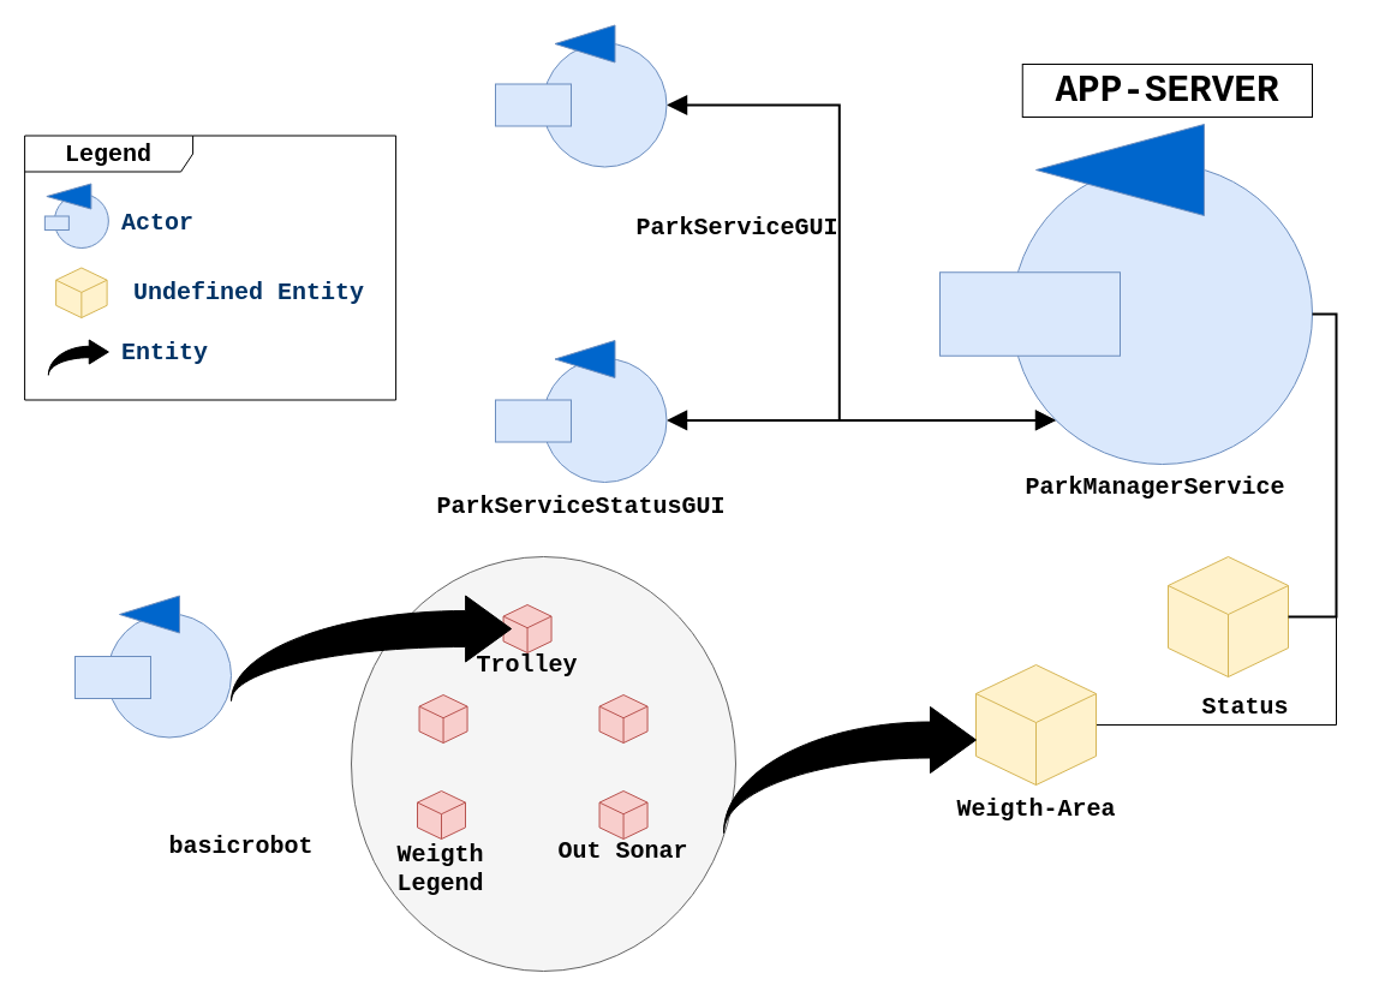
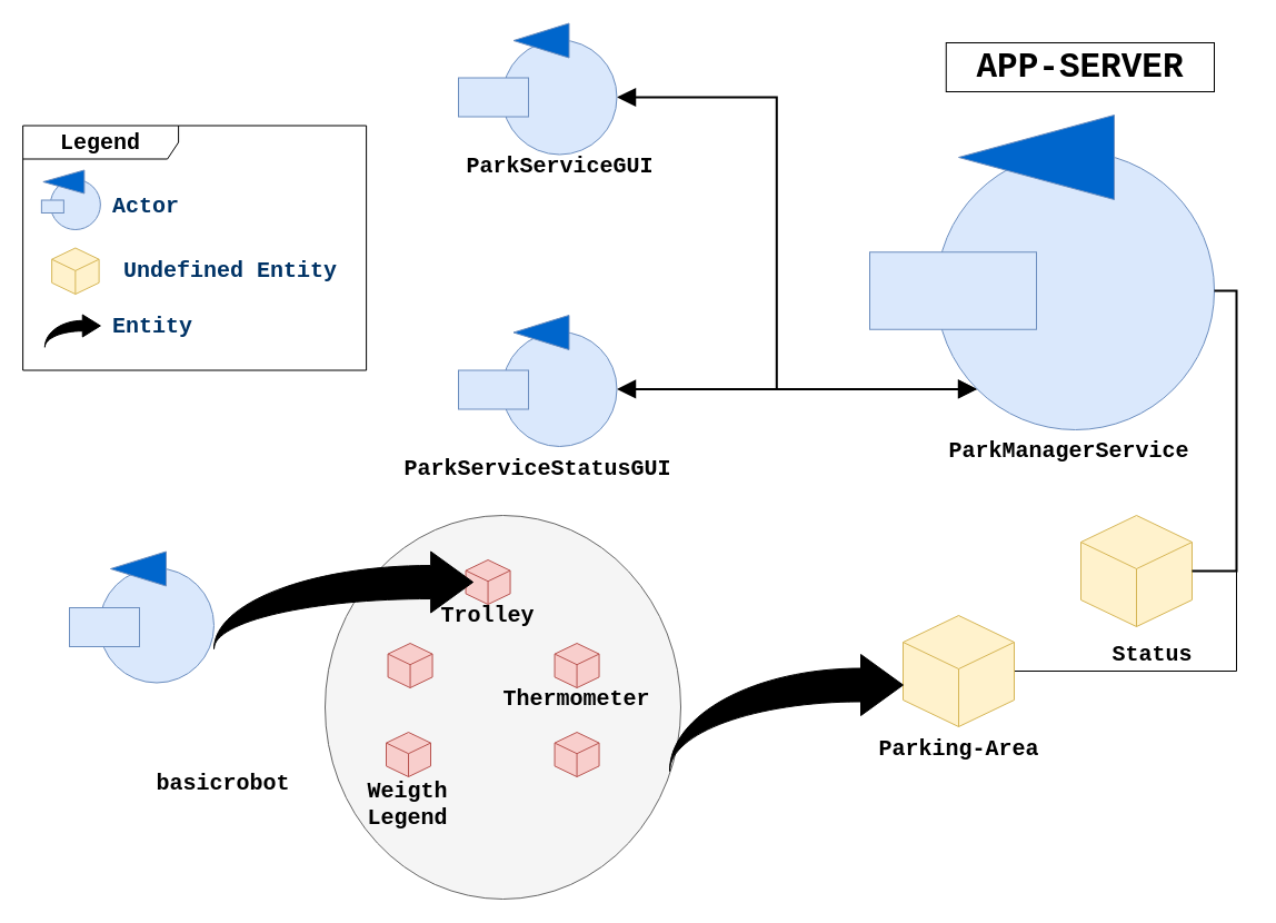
  <mxCell id="0" />
  <mxCell id="1" parent="0" />
  <mxCell id="2" value="" style="ellipse;whiteSpace=wrap;html=1;fontFamily=Courier New;fontSize=20;strokeColor=#666666;fillColor=#f5f5f5;fontColor=#333333;" parent="1" vertex="1"><mxGeometry x="292" y="463" width="320" height="345" as="geometry" /></mxCell>
  <mxCell id="3" value="" style="edgeStyle=orthogonalEdgeStyle;rounded=0;orthogonalLoop=1;jettySize=auto;html=1;entryX=1;entryY=0.5;entryDx=0;entryDy=0;fontFamily=Courier New;fontSize=20;endArrow=block;endFill=1;endSize=12;strokeWidth=2;startArrow=block;startFill=1;startSize=12;exitX=0;exitY=1;exitDx=0;exitDy=0;" parent="1" source="6" target="9" edge="1"><mxGeometry x="-0.176" relative="1" as="geometry"><mxPoint x="722" y="251.5" as="sourcePoint" /><mxPoint y="-1" as="offset" /></mxGeometry></mxCell>
  <mxCell id="4" style="edgeStyle=orthogonalEdgeStyle;rounded=0;orthogonalLoop=1;jettySize=auto;html=1;entryX=1;entryY=0.5;entryDx=0;entryDy=0;fontFamily=Courier New;fontSize=20;startArrow=block;startFill=1;endArrow=block;endFill=1;startSize=12;endSize=12;strokeWidth=2;exitX=0;exitY=1;exitDx=0;exitDy=0;" parent="1" source="6" target="12" edge="1"><mxGeometry relative="1" as="geometry"><mxPoint x="722" y="251.5" as="sourcePoint" /></mxGeometry></mxCell>
  <mxCell id="5" style="edgeStyle=orthogonalEdgeStyle;rounded=0;orthogonalLoop=1;jettySize=auto;html=1;entryX=1;entryY=0.5;entryDx=0;entryDy=0;entryPerimeter=0;endArrow=none;endFill=0;" edge="1" parent="1" source="6" target="21"><mxGeometry relative="1" as="geometry"><Array as="points"><mxPoint x="1112" y="261" /><mxPoint x="1112" y="603" /></Array></mxGeometry></mxCell>
  <mxCell id="6" value="" style="ellipse;whiteSpace=wrap;html=1;aspect=fixed;fillColor=#dae8fc;fontStyle=1;fontFamily=Courier New;fontSize=20;strokeColor=#6c8ebf;" parent="1" vertex="1"><mxGeometry x="842" y="136" width="250" height="250" as="geometry" /></mxCell>
  <mxCell id="7" value="" style="triangle;whiteSpace=wrap;html=1;rotation=-180;strokeColor=#6C8EBF;fillColor=#0066CC;" parent="1" vertex="1"><mxGeometry x="862" y="103" width="140" height="76" as="geometry" /></mxCell>
  <mxCell id="8" value="ParkManagerService" style="text;html=1;strokeColor=none;fillColor=none;align=center;verticalAlign=middle;whiteSpace=wrap;rounded=0;fontFamily=Courier New;fontStyle=1;fontSize=20;" parent="1" vertex="1"><mxGeometry x="840.75" y="394.5" width="241.25" height="20" as="geometry" /></mxCell>
  <mxCell id="9" value="" style="ellipse;whiteSpace=wrap;html=1;aspect=fixed;fillColor=#dae8fc;fontStyle=1;fontFamily=Courier New;fontSize=20;strokeColor=#6c8ebf;" parent="1" vertex="1"><mxGeometry x="451.5" y="35.5" width="103" height="103" as="geometry" /></mxCell>
  <mxCell id="10" value="" style="triangle;whiteSpace=wrap;html=1;rotation=-180;strokeColor=#6C8EBF;fillColor=#0066CC;" parent="1" vertex="1"><mxGeometry x="461.5" y="20.5" width="50" height="31" as="geometry" /></mxCell>
- <mxCell id="11" value="ParkServiceGUI" style="text;html=1;strokeColor=none;fillColor=none;align=center;verticalAlign=middle;whiteSpace=wrap;rounded=0;fontFamily=Courier New;fontStyle=1;fontSize=20;" parent="1" vertex="1"><mxGeometry x="456.75" y="178.5" width="312.5" height="20" as="geometry" /></mxCell>
+ <mxCell id="11" value="ParkServiceGUI" style="text;html=1;strokeColor=none;fillColor=none;align=center;verticalAlign=middle;whiteSpace=wrap;rounded=0;fontFamily=Courier New;fontStyle=1;fontSize=20;" parent="1" vertex="1"><mxGeometry x="346.75" y="138.5" width="312.5" height="20" as="geometry" /></mxCell>
  <mxCell id="12" value="" style="ellipse;whiteSpace=wrap;html=1;aspect=fixed;fillColor=#dae8fc;fontStyle=1;fontFamily=Courier New;fontSize=20;strokeColor=#6c8ebf;" parent="1" vertex="1"><mxGeometry x="451.5" y="298" width="103" height="103" as="geometry" /></mxCell>
  <mxCell id="13" value="" style="triangle;whiteSpace=wrap;html=1;rotation=-180;strokeColor=#6C8EBF;fillColor=#0066CC;" parent="1" vertex="1"><mxGeometry x="461.5" y="283" width="50" height="31" as="geometry" /></mxCell>
  <mxCell id="14" value="ParkServiceStatusGUI" style="text;html=1;strokeColor=none;fillColor=none;align=center;verticalAlign=middle;whiteSpace=wrap;rounded=0;fontFamily=Courier New;fontStyle=1;fontSize=20;" parent="1" vertex="1"><mxGeometry x="326.75" y="411" width="312.5" height="20" as="geometry" /></mxCell>
  <mxCell id="15" value="" style="whiteSpace=wrap;html=1;shape=mxgraph.basic.isocube;isoAngle=15;fontFamily=Courier New;fontSize=20;strokeColor=#d6b656;fillColor=#fff2cc;" parent="1" vertex="1"><mxGeometry x="972" y="463" width="100" height="100" as="geometry" /></mxCell>
  <mxCell id="16" value="Status" style="text;html=1;strokeColor=none;fillColor=none;align=center;verticalAlign=middle;whiteSpace=wrap;rounded=0;fontFamily=Courier New;fontStyle=1;fontSize=20;" parent="1" vertex="1"><mxGeometry x="947" y="578" width="178.75" height="20" as="geometry" /></mxCell>
  <mxCell id="17" style="edgeStyle=orthogonalEdgeStyle;rounded=0;orthogonalLoop=1;jettySize=auto;html=1;entryX=1;entryY=0.5;entryDx=0;entryDy=0;entryPerimeter=0;fontFamily=Courier New;fontSize=20;strokeWidth=2;endSize=12;endArrow=none;endFill=0;exitX=1;exitY=0.5;exitDx=0;exitDy=0;" parent="1" source="6" target="15" edge="1"><mxGeometry relative="1" as="geometry"><Array as="points"><mxPoint x="1112" y="261" /><mxPoint x="1112" y="513" /></Array><mxPoint x="1102" y="273" as="sourcePoint" /></mxGeometry></mxCell>
- <mxCell id="18" value="Weigth-Area" style="text;html=1;strokeColor=none;fillColor=none;align=center;verticalAlign=middle;whiteSpace=wrap;rounded=0;fontFamily=Courier New;fontStyle=1;fontSize=20;" parent="1" vertex="1"><mxGeometry x="772.63" y="663" width="178.75" height="20" as="geometry" /></mxCell>
+ <mxCell id="18" value="Parking-Area" style="text;html=1;strokeColor=none;fillColor=none;align=center;verticalAlign=middle;whiteSpace=wrap;rounded=0;fontFamily=Courier New;fontStyle=1;fontSize=20;" parent="1" vertex="1"><mxGeometry x="772.63" y="663" width="178.75" height="20" as="geometry" /></mxCell>
  <mxCell id="19" value="" style="group" parent="1" vertex="1" connectable="0"><mxGeometry x="312" y="578" width="113.12" height="60" as="geometry" /></mxCell>
  <mxCell id="20" value="" style="whiteSpace=wrap;html=1;shape=mxgraph.basic.isocube;isoAngle=15;fontFamily=Courier New;fontSize=20;strokeColor=#b85450;fillColor=#f8cecc;" parent="19" vertex="1"><mxGeometry x="36.56" width="40" height="40" as="geometry" /></mxCell>
  <mxCell id="21" value="" style="whiteSpace=wrap;html=1;shape=mxgraph.basic.isocube;isoAngle=15;fontFamily=Courier New;fontSize=20;strokeColor=#d6b656;fillColor=#fff2cc;" parent="1" vertex="1"><mxGeometry x="812" y="553" width="100" height="100" as="geometry" /></mxCell>
  <mxCell id="22" value="" style="group" parent="1" vertex="1" connectable="0"><mxGeometry x="382" y="503" width="113.12" height="60" as="geometry" /></mxCell>
  <mxCell id="23" value="" style="whiteSpace=wrap;html=1;shape=mxgraph.basic.isocube;isoAngle=15;fontFamily=Courier New;fontSize=20;strokeColor=#b85450;fillColor=#f8cecc;" parent="22" vertex="1"><mxGeometry x="36.56" width="40" height="40" as="geometry" /></mxCell>
  <mxCell id="24" value="Trolley" style="text;html=1;strokeColor=none;fillColor=none;align=center;verticalAlign=middle;whiteSpace=wrap;rounded=0;fontFamily=Courier New;fontStyle=1;fontSize=20;" parent="22" vertex="1"><mxGeometry y="40" width="113.12" height="20" as="geometry" /></mxCell>
  <mxCell id="25" value="" style="html=1;shadow=0;dashed=0;align=center;verticalAlign=middle;shape=mxgraph.arrows2.jumpInArrow;dy=15;dx=38;arrowHead=55;fontFamily=Courier New;fontSize=20;strokeColor=#000000;fillColor=#000000;" parent="1" vertex="1"><mxGeometry x="602" y="588" width="210" height="105" as="geometry" /></mxCell>
  <mxCell id="26" value="" style="group" parent="1" vertex="1" connectable="0"><mxGeometry x="462" y="578" width="113.12" height="60" as="geometry" /></mxCell>
  <mxCell id="27" value="" style="whiteSpace=wrap;html=1;shape=mxgraph.basic.isocube;isoAngle=15;fontFamily=Courier New;fontSize=20;strokeColor=#b85450;fillColor=#f8cecc;" parent="26" vertex="1"><mxGeometry x="36.56" width="40" height="40" as="geometry" /></mxCell>
+ <mxCell id="28" value="Thermometer" style="text;html=1;strokeColor=none;fillColor=none;align=center;verticalAlign=middle;whiteSpace=wrap;rounded=0;fontFamily=Courier New;fontStyle=1;fontSize=20;" parent="26" vertex="1"><mxGeometry y="40" width="113.12" height="20" as="geometry" /></mxCell>
  <mxCell id="29" value="" style="group" parent="1" vertex="1" connectable="0"><mxGeometry x="462" y="658" width="113.12" height="60" as="geometry" /></mxCell>
  <mxCell id="30" value="" style="whiteSpace=wrap;html=1;shape=mxgraph.basic.isocube;isoAngle=15;fontFamily=Courier New;fontSize=20;strokeColor=#b85450;fillColor=#f8cecc;" parent="29" vertex="1"><mxGeometry x="36.56" width="40" height="40" as="geometry" /></mxCell>
- <mxCell id="31" value="Out Sonar" style="text;html=1;strokeColor=none;fillColor=none;align=center;verticalAlign=middle;whiteSpace=wrap;rounded=0;fontFamily=Courier New;fontStyle=1;fontSize=20;" parent="29" vertex="1"><mxGeometry y="40" width="113.12" height="20" as="geometry" /></mxCell>
  <mxCell id="32" value="" style="group" parent="1" vertex="1" connectable="0"><mxGeometry x="310.44" y="658" width="113.12" height="90" as="geometry" /></mxCell>
  <mxCell id="33" value="" style="whiteSpace=wrap;html=1;shape=mxgraph.basic.isocube;isoAngle=15;fontFamily=Courier New;fontSize=20;strokeColor=#b85450;fillColor=#f8cecc;" parent="32" vertex="1"><mxGeometry x="36.56" width="40" height="40" as="geometry" /></mxCell>
  <mxCell id="34" value="Weigth Legend" style="text;html=1;strokeColor=none;fillColor=none;align=center;verticalAlign=middle;whiteSpace=wrap;rounded=0;fontFamily=Courier New;fontStyle=1;fontSize=20;" parent="32" vertex="1"><mxGeometry y="40" width="113.12" height="50" as="geometry" /></mxCell>
  <mxCell id="35" value="" style="ellipse;whiteSpace=wrap;html=1;aspect=fixed;fillColor=#dae8fc;fontStyle=1;fontFamily=Courier New;fontSize=20;strokeColor=#6c8ebf;" parent="1" vertex="1"><mxGeometry x="89" y="510.5" width="103" height="103" as="geometry" /></mxCell>
  <mxCell id="36" value="" style="triangle;whiteSpace=wrap;html=1;rotation=-180;strokeColor=#6C8EBF;fillColor=#0066CC;" parent="1" vertex="1"><mxGeometry x="99" y="495.5" width="50" height="31" as="geometry" /></mxCell>
  <mxCell id="37" value="" style="html=1;shadow=0;dashed=0;align=center;verticalAlign=middle;shape=mxgraph.arrows2.jumpInArrow;dy=15;dx=38;arrowHead=55;fontFamily=Courier New;fontSize=20;strokeColor=#000000;fillColor=#000000;" parent="1" vertex="1"><mxGeometry x="192" y="495.5" width="233.12" height="87.5" as="geometry" /></mxCell>
  <mxCell id="38" value="basicrobot" style="text;html=1;strokeColor=none;fillColor=none;align=center;verticalAlign=middle;whiteSpace=wrap;rounded=0;fontFamily=Courier New;fontStyle=1;fontSize=20;" parent="1" vertex="1"><mxGeometry x="143.88" y="693.5" width="113.12" height="20" as="geometry" /></mxCell>
- <mxCell id="39" value="&lt;font style=&quot;font-size: 31px&quot;&gt;APP-SERVER&lt;/font&gt;" style="text;html=1;fillColor=none;align=center;verticalAlign=middle;whiteSpace=wrap;rounded=0;fontFamily=Courier New;fontStyle=1;fontSize=20;strokeColor=#000000;" parent="1" vertex="1"><mxGeometry x="850.75" y="53" width="241.25" height="44" as="geometry" /></mxCell>
+ <mxCell id="39" value="&lt;font style=&quot;font-size: 31px&quot;&gt;APP-SERVER&lt;/font&gt;" style="text;html=1;fillColor=none;align=center;verticalAlign=middle;whiteSpace=wrap;rounded=0;fontFamily=Courier New;fontStyle=1;fontSize=20;strokeColor=#000000;" parent="1" vertex="1"><mxGeometry x="850.75" y="38" width="241.25" height="44" as="geometry" /></mxCell>
  <mxCell id="40" value="&lt;b&gt;Legend&lt;/b&gt;" style="shape=umlFrame;whiteSpace=wrap;html=1;shadow=0;fontFamily=Courier New;fontSize=20;strokeColor=#000000;fillColor=#ffffff;width=140;height=30;" parent="1" vertex="1"><mxGeometry x="20.12" y="112.5" width="309" height="220" as="geometry" /></mxCell>
  <mxCell id="41" value="" style="rounded=0;whiteSpace=wrap;html=1;shadow=0;fontFamily=Courier New;fontSize=20;strokeColor=#6c8ebf;fillColor=#dae8fc;" parent="1" vertex="1"><mxGeometry x="62" y="546" width="63" height="35" as="geometry" /></mxCell>
  <mxCell id="42" value="" style="ellipse;whiteSpace=wrap;html=1;aspect=fixed;fillColor=#dae8fc;fontStyle=1;fontFamily=Courier New;fontSize=20;strokeColor=#6c8ebf;" parent="1" vertex="1"><mxGeometry x="44.87" y="161" width="45" height="45" as="geometry" /></mxCell>
  <mxCell id="43" value="" style="triangle;whiteSpace=wrap;html=1;rotation=-180;strokeColor=#6C8EBF;fillColor=#0066CC;" parent="1" vertex="1"><mxGeometry x="38.37" y="152.5" width="37" height="21" as="geometry" /></mxCell>
  <mxCell id="44" value="" style="rounded=0;whiteSpace=wrap;html=1;shadow=0;fontFamily=Courier New;fontSize=20;strokeColor=#6c8ebf;fillColor=#dae8fc;" parent="1" vertex="1"><mxGeometry x="36.87" y="179.5" width="20" height="11.5" as="geometry" /></mxCell>
  <mxCell id="45" value="Actor" style="text;html=1;strokeColor=none;fillColor=none;align=left;verticalAlign=middle;whiteSpace=wrap;rounded=0;fontFamily=Courier New;fontStyle=1;fontSize=20;fontColor=#003366;" parent="1" vertex="1"><mxGeometry x="98.5" y="175.25" width="309.37" height="20" as="geometry" /></mxCell>
  <mxCell id="46" value="" style="whiteSpace=wrap;html=1;shape=mxgraph.basic.isocube;isoAngle=15;fontFamily=Courier New;fontSize=20;strokeColor=#d6b656;fillColor=#fff2cc;" parent="1" vertex="1"><mxGeometry x="46.12" y="222.5" width="42.5" height="41.5" as="geometry" /></mxCell>
  <mxCell id="47" value="Undefined Entity" style="text;html=1;strokeColor=none;fillColor=none;align=left;verticalAlign=middle;whiteSpace=wrap;rounded=0;fontFamily=Courier New;fontStyle=1;fontSize=20;fontColor=#003366;" parent="1" vertex="1"><mxGeometry x="108.5" y="233.25" width="199.37" height="20" as="geometry" /></mxCell>
  <mxCell id="48" value="" style="html=1;shadow=0;dashed=0;align=center;verticalAlign=middle;shape=mxgraph.arrows2.jumpInArrow;dy=4.69;dx=16.11;arrowHead=20;fontFamily=Courier New;fontSize=20;strokeColor=#000000;fillColor=#000000;" parent="1" vertex="1"><mxGeometry x="39.87" y="282.5" width="50" height="29.25" as="geometry" /></mxCell>
  <mxCell id="49" value="Entity" style="text;html=1;strokeColor=none;fillColor=none;align=left;verticalAlign=middle;whiteSpace=wrap;rounded=0;fontFamily=Courier New;fontStyle=1;fontSize=20;fontColor=#003366;" parent="1" vertex="1"><mxGeometry x="98.5" y="282.5" width="309.37" height="20" as="geometry" /></mxCell>
  <mxCell id="50" value="" style="rounded=0;whiteSpace=wrap;html=1;shadow=0;fontFamily=Courier New;fontSize=20;strokeColor=#6c8ebf;fillColor=#dae8fc;" vertex="1" parent="1"><mxGeometry x="412" y="69.5" width="63" height="35" as="geometry" /></mxCell>
  <mxCell id="51" value="" style="rounded=0;whiteSpace=wrap;html=1;shadow=0;fontFamily=Courier New;fontSize=20;strokeColor=#6c8ebf;fillColor=#dae8fc;" vertex="1" parent="1"><mxGeometry x="412" y="332.5" width="63" height="35" as="geometry" /></mxCell>
  <mxCell id="52" value="" style="rounded=0;whiteSpace=wrap;html=1;shadow=0;fontFamily=Courier New;fontSize=20;strokeColor=#6c8ebf;fillColor=#dae8fc;" vertex="1" parent="1"><mxGeometry x="782" y="226.25" width="150" height="69.5" as="geometry" /></mxCell>
